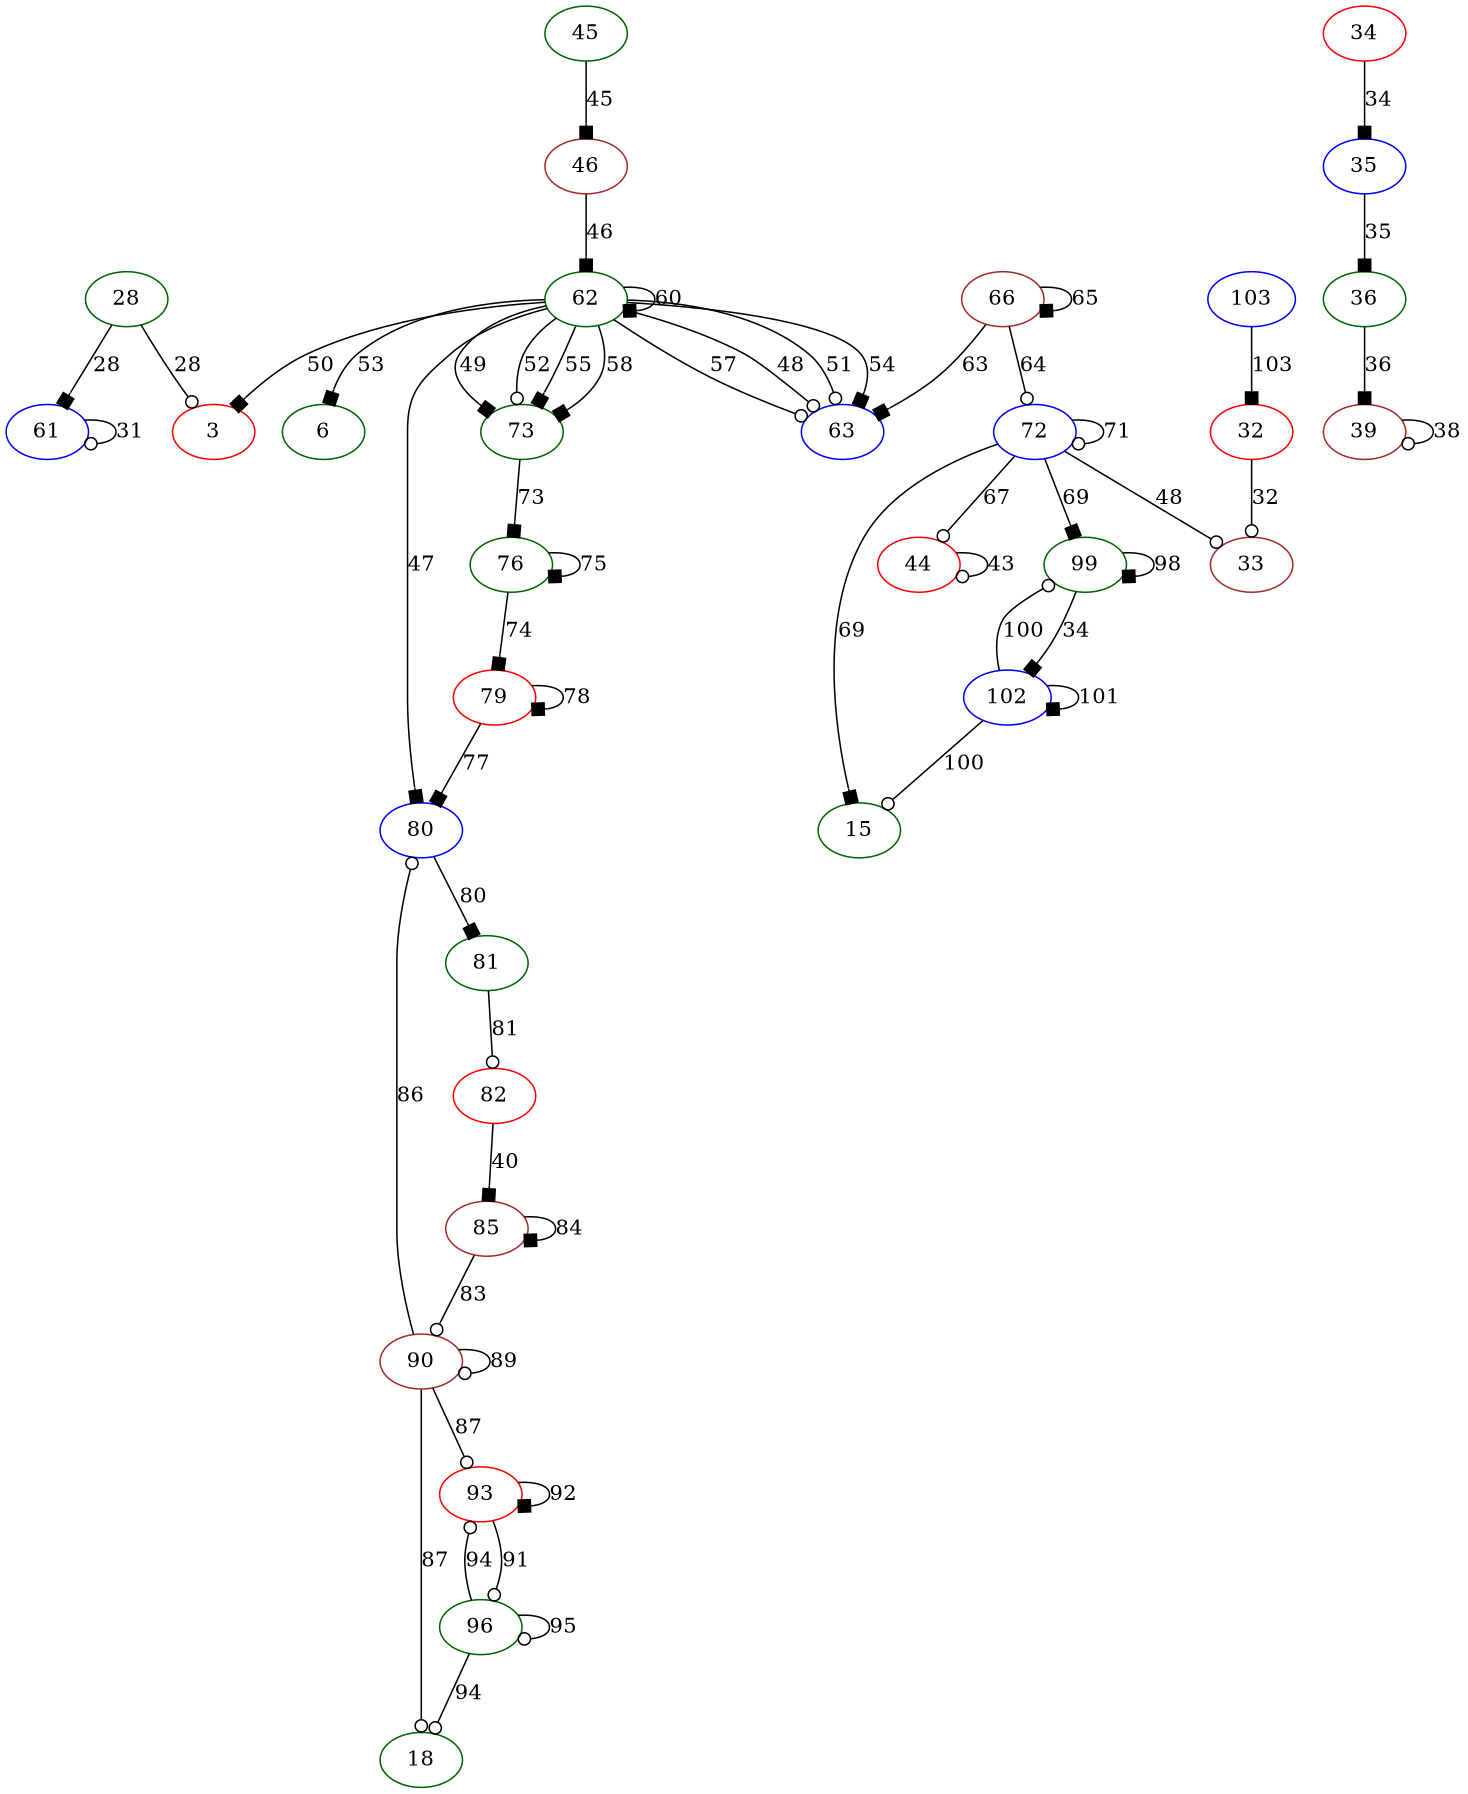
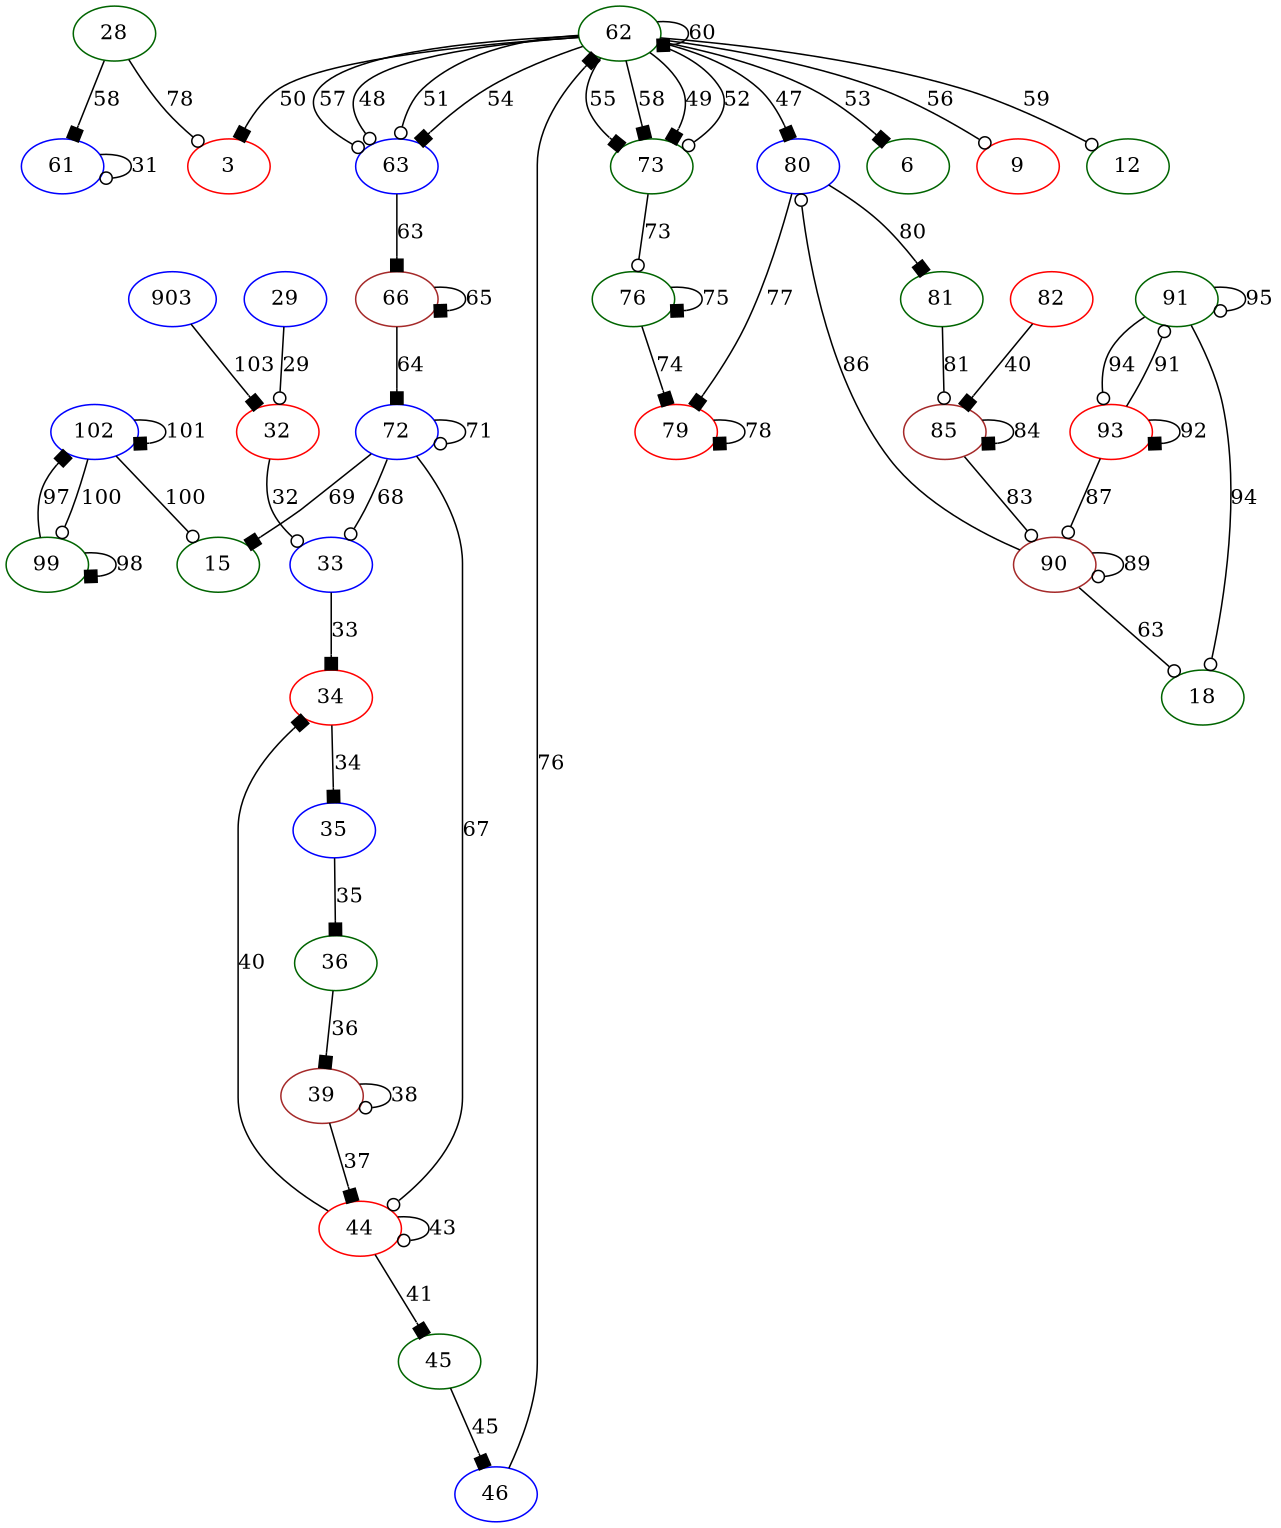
  digraph {
    node [color=darkgreen]
    edge [arrowhead=box]
    n1 [color=red label=3]
    n2 [label=28]
    n3 [color=blue label=61]
    n4 [label=62]
    n5 [label=6]
+   n6 [color=red label=9]
+   n7 [label=12]
    n8 [color=blue label=63]
    n9 [label=73]
    n10 [color=blue label=80]
    n11 [color=brown label=66]
    n12 [label=76]
    n13 [label=81]
    n14 [label=15]
    n15 [color=blue label=72]
-   n16 [color=brown label=33]
+   n16 [color=blue label=33]
    n17 [label=99]
    n18 [color=red label=44]
    n19 [color=red label=34]
    n20 [label=45]
-   n21 [color=brown label=46]
+   n21 [color=blue label=46]
    n22 [color=blue label=102]
    n23 [label=18]
    n24 [color=brown label=90]
    n25 [color=red label=93]
-   n26 [label=96]
+   n26 [label=91]
    n27 [color=red label=32]
-   n29 [color=blue label=103]
+   n28 [color=blue label=29]
+   n29 [color=blue label=903]
    n30 [color=blue label=35]
    n31 [label=36]
    n32 [color=brown label=39]
    n33 [color=red label=79]
    n34 [color=red label=82]
    n35 [color=brown label=85]
-   n2 -> n1 [arrowhead=odot label=28]
-   n2 -> n3 [label=28]
+   n2 -> n1 [arrowhead=odot label=78]
+   n2 -> n3 [label=58]
    n3 -> n3 [arrowhead=odot label=31]
    n4 -> n1 [label=50]
    n4 -> n4 [label=60]
    n4 -> n5 [label=53]
+   n4 -> n6 [arrowhead=odot label=56]
+   n4 -> n7 [arrowhead=odot label=59]
    n4 -> n8 [arrowhead=odot label=48]
    n4 -> n8 [arrowhead=odot label=51]
    n4 -> n8 [label=54]
    n4 -> n8 [arrowhead=odot label=57]
    n4 -> n9 [label=49]
    n4 -> n9 [arrowhead=odot label=52]
    n4 -> n9 [label=55]
    n4 -> n9 [label=58]
    n4 -> n10 [label=47]
-   n11 -> n8 [label=63]
-   n9 -> n12 [label=73]
+   n8 -> n11 [label=63]
+   n9 -> n12 [arrowhead=odot label=73]
    n10 -> n13 [label=80]
    n11 -> n11 [label=65]
-   n11 -> n15 [arrowhead=odot label=64]
+   n11 -> n15 [label=64]
    n12 -> n12 [label=75]
    n12 -> n33 [label=74]
-   n13 -> n34 [arrowhead=odot label=81]
+   n13 -> n35 [arrowhead=odot label=81]
    n15 -> n14 [label=69]
    n15 -> n15 [arrowhead=odot label=71]
-   n15 -> n16 [arrowhead=odot label=48]
-   n15 -> n17 [label=69]
+   n15 -> n16 [arrowhead=odot label=68]
    n15 -> n18 [arrowhead=odot label=67]
+   n16 -> n19 [label=33]
    n17 -> n17 [label=98]
-   n17 -> n22 [label=34]
+   n17 -> n22 [label=97]
    n18 -> n18 [arrowhead=odot label=43]
+   n18 -> n19 [label=40]
+   n18 -> n20 [label=41]
    n19 -> n30 [label=34]
    n20 -> n21 [label=45]
-   n21 -> n4 [label=46]
+   n21 -> n4 [label=76]
    n22 -> n14 [arrowhead=odot label=100]
    n22 -> n17 [arrowhead=odot label=100]
    n22 -> n22 [label=101]
    n24 -> n10 [arrowhead=odot label=86]
-   n24 -> n23 [arrowhead=odot label=87]
+   n24 -> n23 [arrowhead=odot label=63]
    n24 -> n24 [arrowhead=odot label=89]
-   n24 -> n25 [arrowhead=odot label=87]
+   n25 -> n24 [arrowhead=odot label=87]
    n25 -> n25 [label=92]
    n25 -> n26 [arrowhead=odot label=91]
    n26 -> n23 [arrowhead=odot label=94]
    n26 -> n25 [arrowhead=odot label=94]
    n26 -> n26 [arrowhead=odot label=95]
    n27 -> n16 [arrowhead=odot label=32]
+   n28 -> n27 [arrowhead=odot label=29]
    n29 -> n27 [label=103]
    n30 -> n31 [label=35]
    n31 -> n32 [label=36]
+   n32 -> n18 [label=37]
    n32 -> n32 [arrowhead=odot label=38]
-   n33 -> n10 [label=77]
+   n10 -> n33 [label=77]
    n33 -> n33 [label=78]
    n34 -> n35 [label=40]
    n35 -> n24 [arrowhead=odot label=83]
    n35 -> n35 [label=84]
  }
